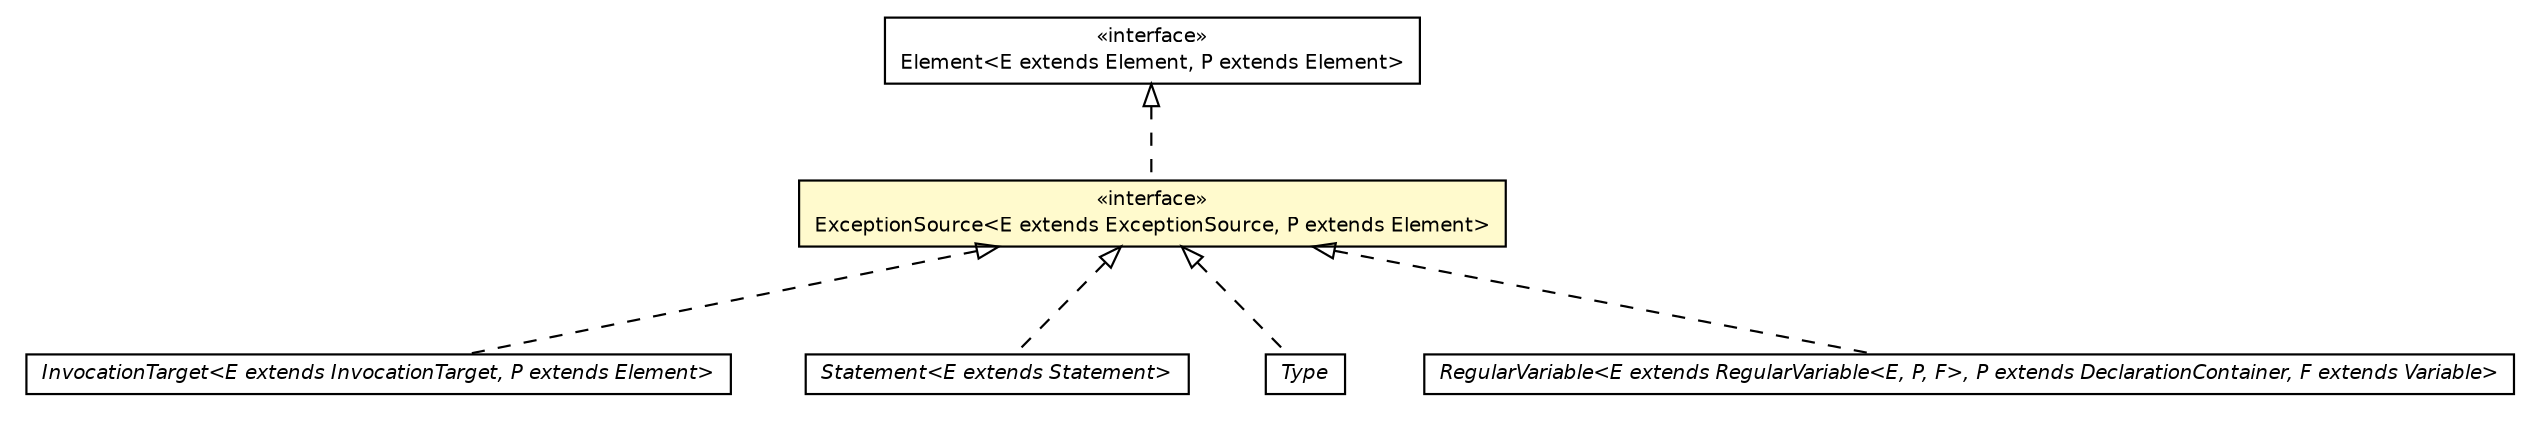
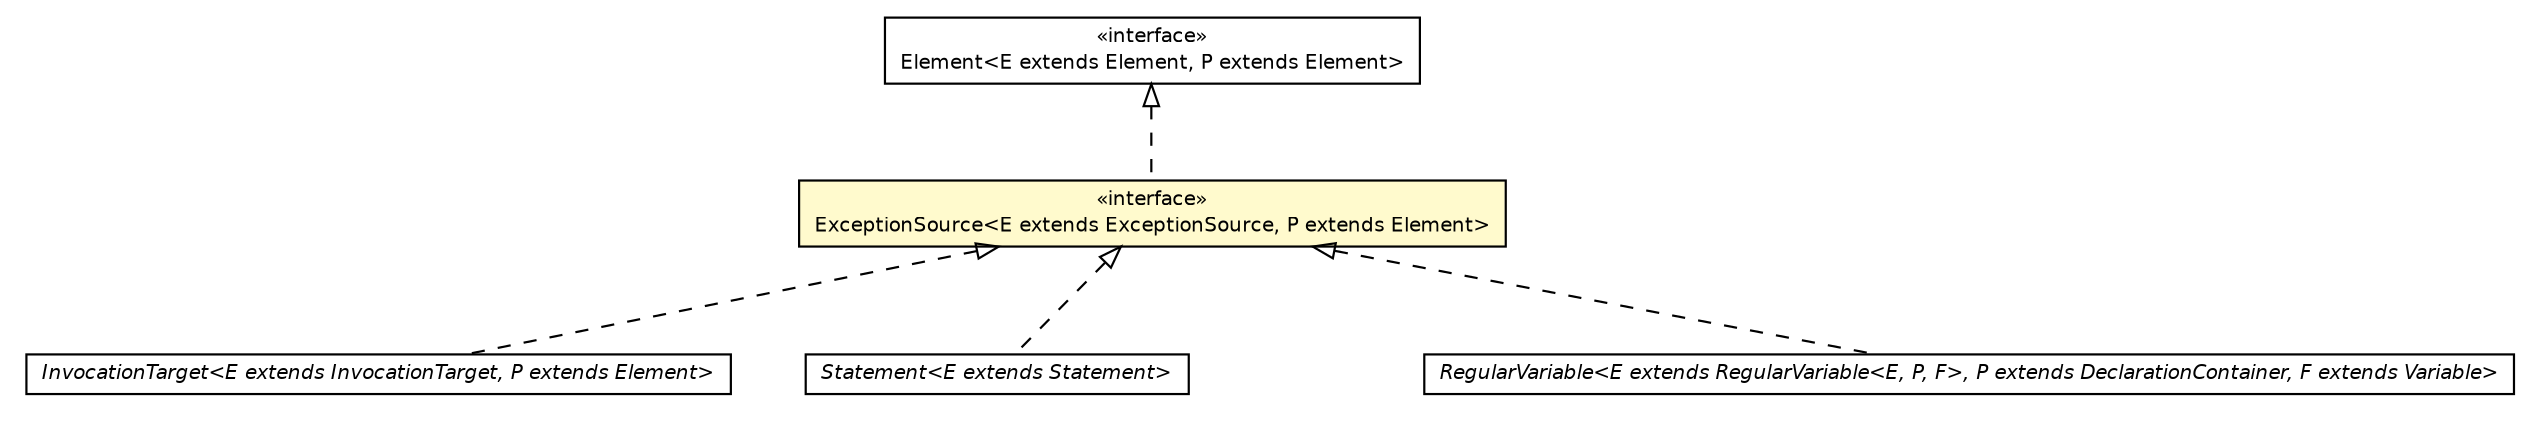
  digraph {
    nodesep=0.25
    ranksep=0.5
    node [fontcolor=black fontname=Helvetica fontsize=9.0 shape=plaintext]
    edge [arrowtail=empty dir=back fontname=Helvetica fontsize=10 headport=p labelfontname=Helvetica labelfontsize=10 style=dashed tailport=p]
    n1 [label=<<table title="chameleon.core.element.Element" border="0" cellborder="1" cellspacing="0" cellpadding="2" port="p" href="../element/Element.html"> 		<tr><td><table border="0" cellspacing="0" cellpadding="1"> <tr><td align="center" balign="center"> &#171;interface&#187; </td></tr> <tr><td align="center" balign="center"> Element&lt;E extends Element, P extends Element&gt; </td></tr> 		</table></td></tr> 		</table>>]
    n2 [label=<<table title="chameleon.core.statement.ExceptionSource" border="0" cellborder="1" cellspacing="0" cellpadding="2" port="p" bgcolor="lemonChiffon" href="./ExceptionSource.html"> 		<tr><td><table border="0" cellspacing="0" cellpadding="1"> <tr><td align="center" balign="center"> &#171;interface&#187; </td></tr> <tr><td align="center" balign="center"> ExceptionSource&lt;E extends ExceptionSource, P extends Element&gt; </td></tr> 		</table></td></tr> 		</table>>]
    n3 [label=<<table title="chameleon.core.expression.InvocationTarget" border="0" cellborder="1" cellspacing="0" cellpadding="2" port="p" href="../expression/InvocationTarget.html"> 		<tr><td><table border="0" cellspacing="0" cellpadding="1"> <tr><td align="center" balign="center"><font face="Helvetica-Oblique"> InvocationTarget&lt;E extends InvocationTarget, P extends Element&gt; </font></td></tr> 		</table></td></tr> 		</table>>]
    n4 [label=<<table title="chameleon.core.statement.Statement" border="0" cellborder="1" cellspacing="0" cellpadding="2" port="p" href="./Statement.html"> 		<tr><td><table border="0" cellspacing="0" cellpadding="1"> <tr><td align="center" balign="center"><font face="Helvetica-Oblique"> Statement&lt;E extends Statement&gt; </font></td></tr> 		</table></td></tr> 		</table>>]
-   n5 [label=<<table title="chameleon.core.type.Type" border="0" cellborder="1" cellspacing="0" cellpadding="2" port="p" href="../type/Type.html"> 		<tr><td><table border="0" cellspacing="0" cellpadding="1"> <tr><td align="center" balign="center"><font face="Helvetica-Oblique"> Type </font></td></tr> 		</table></td></tr> 		</table>>]
    n6 [label=<<table title="chameleon.core.variable.RegularVariable" border="0" cellborder="1" cellspacing="0" cellpadding="2" port="p" href="../variable/RegularVariable.html"> 		<tr><td><table border="0" cellspacing="0" cellpadding="1"> <tr><td align="center" balign="center"><font face="Helvetica-Oblique"> RegularVariable&lt;E extends RegularVariable&lt;E, P, F&gt;, P extends DeclarationContainer, F extends Variable&gt; </font></td></tr> 		</table></td></tr> 		</table>>]
    n1 -> n2
    n2 -> n3
    n2 -> n4
-   n2 -> n5
    n2 -> n6
  }
